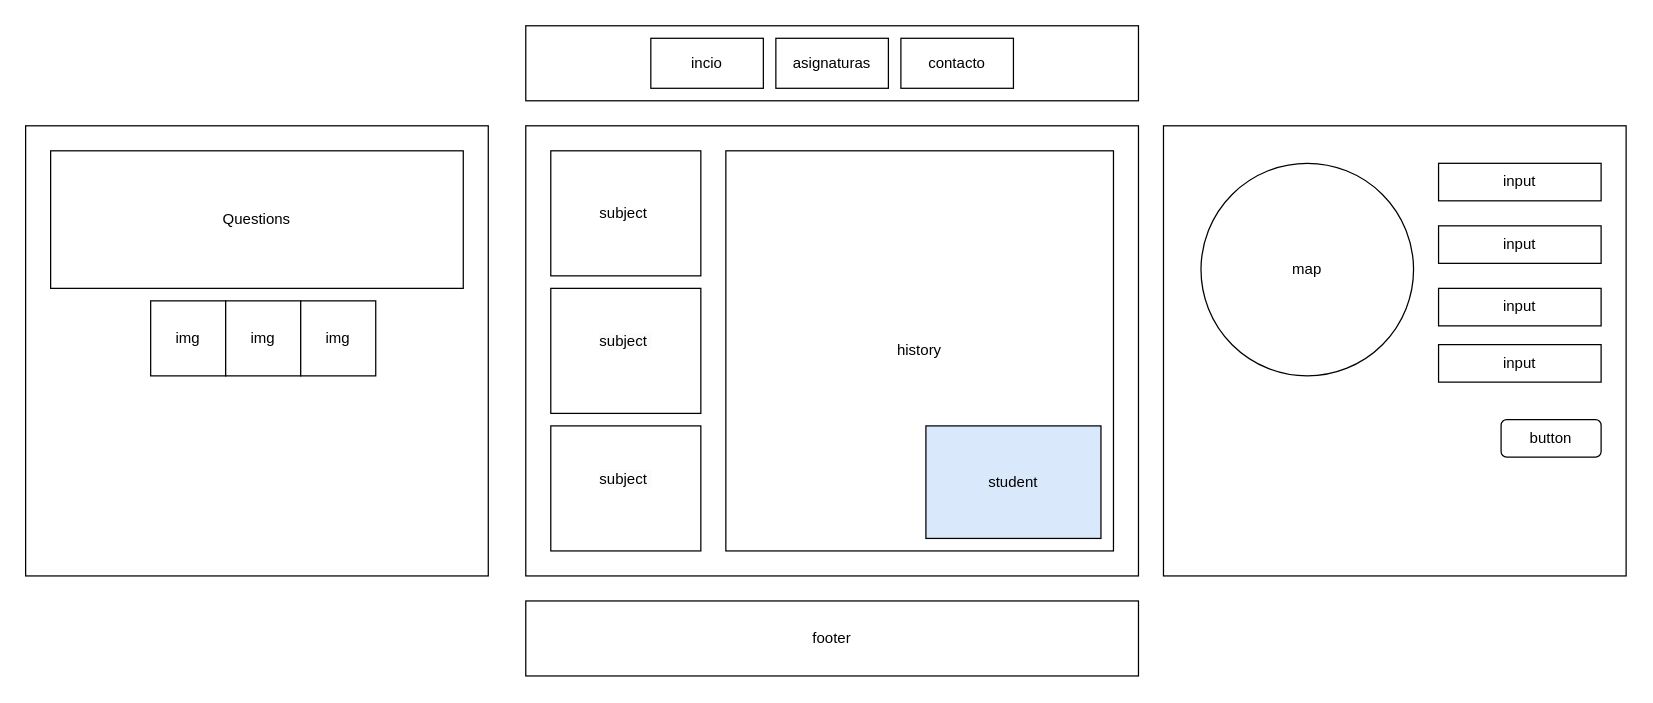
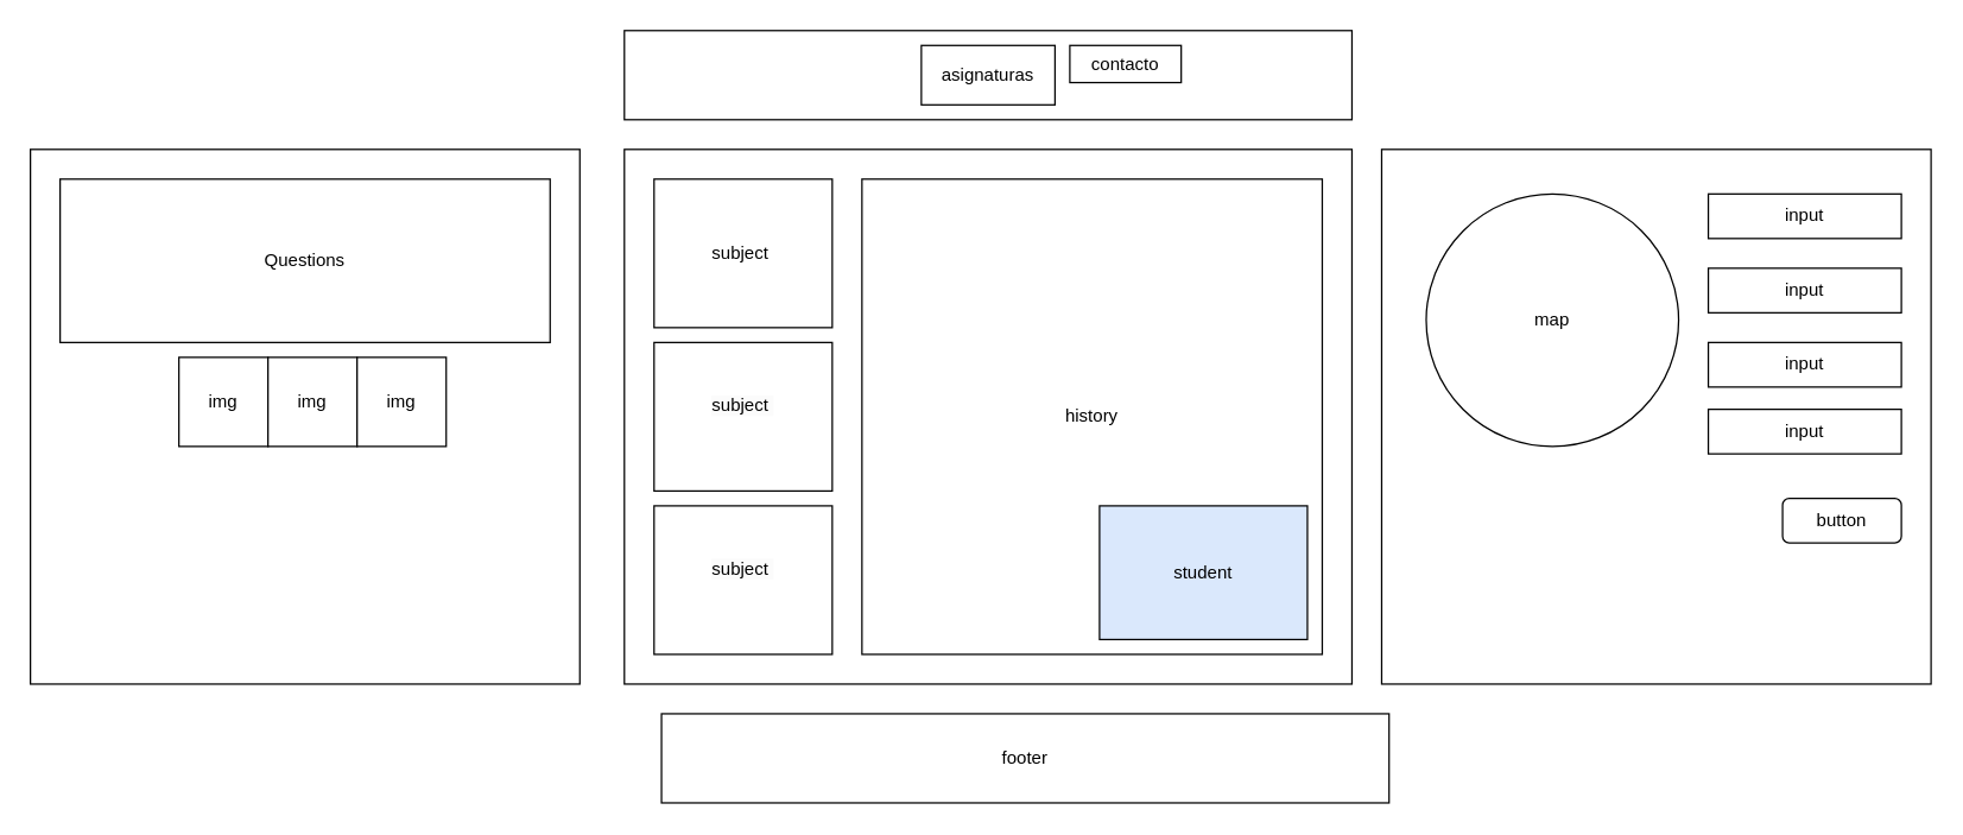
  <mxCell id="0" />
  <mxCell id="1" parent="0" />
  <mxCell id="2" value="" style="rounded=0;whiteSpace=wrap;html=1;" vertex="1" parent="1"><mxGeometry x="420" y="20" width="490" height="60" as="geometry" /></mxCell>
- <mxCell id="3" value="incio" style="rounded=0;whiteSpace=wrap;html=1;" vertex="1" parent="1"><mxGeometry x="520" y="30" width="90" height="40" as="geometry" /></mxCell>
  <mxCell id="4" value="asignaturas" style="rounded=0;whiteSpace=wrap;html=1;" vertex="1" parent="1"><mxGeometry x="620" y="30" width="90" height="40" as="geometry" /></mxCell>
- <mxCell id="5" value="contacto" style="rounded=0;whiteSpace=wrap;html=1;" vertex="1" parent="1"><mxGeometry x="720" y="30" width="90" height="40" as="geometry" /></mxCell>
+ <mxCell id="5" value="contacto" style="rounded=0;whiteSpace=wrap;html=1;" vertex="1" parent="1"><mxGeometry x="720" y="30" width="75" height="25" as="geometry" /></mxCell>
  <mxCell id="6" value="" style="rounded=0;whiteSpace=wrap;html=1;" vertex="1" parent="1"><mxGeometry x="20" y="100" width="370" height="360" as="geometry" /></mxCell>
  <mxCell id="7" value="Questions" style="rounded=0;whiteSpace=wrap;html=1;" vertex="1" parent="1"><mxGeometry x="40" y="120" width="330" height="110" as="geometry" /></mxCell>
  <mxCell id="8" value="img" style="rounded=0;whiteSpace=wrap;html=1;" vertex="1" parent="1"><mxGeometry x="120" y="240" width="60" height="60" as="geometry" /></mxCell>
  <mxCell id="9" value="img" style="rounded=0;whiteSpace=wrap;html=1;" vertex="1" parent="1"><mxGeometry x="180" y="240" width="60" height="60" as="geometry" /></mxCell>
  <mxCell id="10" value="img" style="rounded=0;whiteSpace=wrap;html=1;" vertex="1" parent="1"><mxGeometry x="240" y="240" width="60" height="60" as="geometry" /></mxCell>
- <mxCell id="11" value="footer" style="rounded=0;whiteSpace=wrap;html=1;" vertex="1" parent="1"><mxGeometry x="420" y="480" width="490" height="60" as="geometry" /></mxCell>
+ <mxCell id="11" value="footer" style="rounded=0;whiteSpace=wrap;html=1;" vertex="1" parent="1"><mxGeometry x="445" y="480" width="490" height="60" as="geometry" /></mxCell>
  <mxCell id="12" value="" style="rounded=0;whiteSpace=wrap;html=1;" vertex="1" parent="1"><mxGeometry x="930" y="100" width="370" height="360" as="geometry" /></mxCell>
  <mxCell id="13" value="input" style="rounded=0;whiteSpace=wrap;html=1;" vertex="1" parent="1"><mxGeometry x="1150" y="130" width="130" height="30" as="geometry" /></mxCell>
  <mxCell id="14" value="input" style="rounded=0;whiteSpace=wrap;html=1;" vertex="1" parent="1"><mxGeometry x="1150" y="180" width="130" height="30" as="geometry" /></mxCell>
  <mxCell id="15" value="input" style="rounded=0;whiteSpace=wrap;html=1;" vertex="1" parent="1"><mxGeometry x="1150" y="230" width="130" height="30" as="geometry" /></mxCell>
  <mxCell id="16" value="input" style="rounded=0;whiteSpace=wrap;html=1;" vertex="1" parent="1"><mxGeometry x="1150" y="275" width="130" height="30" as="geometry" /></mxCell>
  <mxCell id="17" value="button" style="rounded=1;whiteSpace=wrap;html=1;" vertex="1" parent="1"><mxGeometry x="1200" y="335" width="80" height="30" as="geometry" /></mxCell>
  <mxCell id="18" value="map" style="ellipse;whiteSpace=wrap;html=1;aspect=fixed;" vertex="1" parent="1"><mxGeometry x="960" y="130" width="170" height="170" as="geometry" /></mxCell>
  <mxCell id="19" value="" style="rounded=0;whiteSpace=wrap;html=1;" vertex="1" parent="1"><mxGeometry x="420" y="100" width="490" height="360" as="geometry" /></mxCell>
  <mxCell id="20" value="subject&amp;nbsp;" style="rounded=0;whiteSpace=wrap;html=1;" vertex="1" parent="1"><mxGeometry x="440" y="120" width="120" height="100" as="geometry" /></mxCell>
  <mxCell id="21" value="&#10;&lt;span style=&quot;color: rgb(0, 0, 0); font-family: Helvetica; font-size: 12px; font-style: normal; font-variant-ligatures: normal; font-variant-caps: normal; font-weight: 400; letter-spacing: normal; orphans: 2; text-align: center; text-indent: 0px; text-transform: none; widows: 2; word-spacing: 0px; -webkit-text-stroke-width: 0px; background-color: rgb(251, 251, 251); text-decoration-thickness: initial; text-decoration-style: initial; text-decoration-color: initial; float: none; display: inline !important;&quot;&gt;subject&amp;nbsp;&lt;/span&gt;&#10;&#10;" style="rounded=0;whiteSpace=wrap;html=1;" vertex="1" parent="1"><mxGeometry x="440" y="230" width="120" height="100" as="geometry" /></mxCell>
  <mxCell id="22" value="&#10;&lt;span style=&quot;color: rgb(0, 0, 0); font-family: Helvetica; font-size: 12px; font-style: normal; font-variant-ligatures: normal; font-variant-caps: normal; font-weight: 400; letter-spacing: normal; orphans: 2; text-align: center; text-indent: 0px; text-transform: none; widows: 2; word-spacing: 0px; -webkit-text-stroke-width: 0px; background-color: rgb(251, 251, 251); text-decoration-thickness: initial; text-decoration-style: initial; text-decoration-color: initial; float: none; display: inline !important;&quot;&gt;subject&amp;nbsp;&lt;/span&gt;&#10;&#10;" style="rounded=0;whiteSpace=wrap;html=1;" vertex="1" parent="1"><mxGeometry x="440" y="340" width="120" height="100" as="geometry" /></mxCell>
  <mxCell id="23" value="history" style="rounded=0;whiteSpace=wrap;html=1;" vertex="1" parent="1"><mxGeometry x="580" y="120" width="310" height="320" as="geometry" /></mxCell>
  <mxCell id="24" value="student" style="rounded=0;whiteSpace=wrap;html=1;fillColor=#dae8fc;" vertex="1" parent="1"><mxGeometry x="740" y="340" width="140" height="90" as="geometry" /></mxCell>
